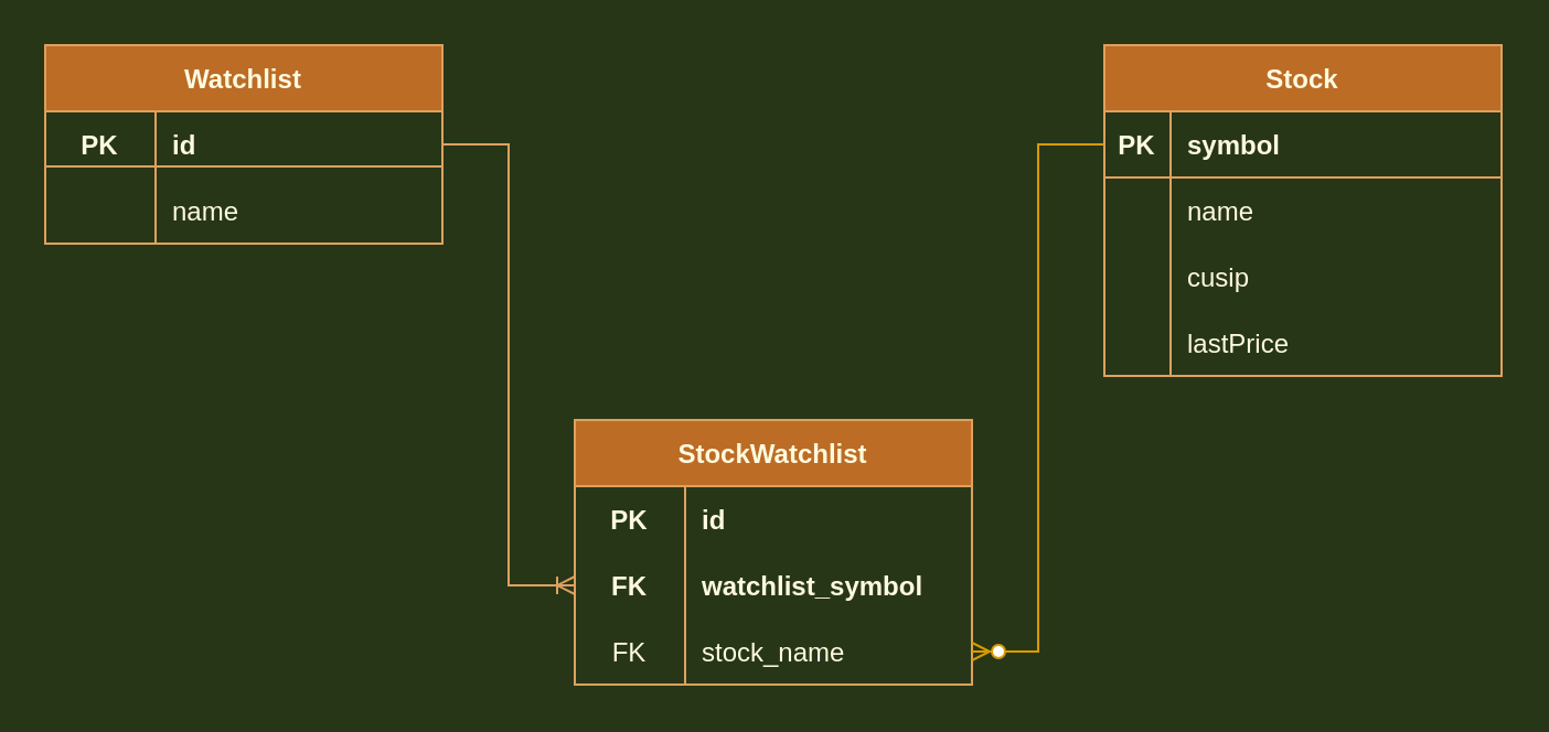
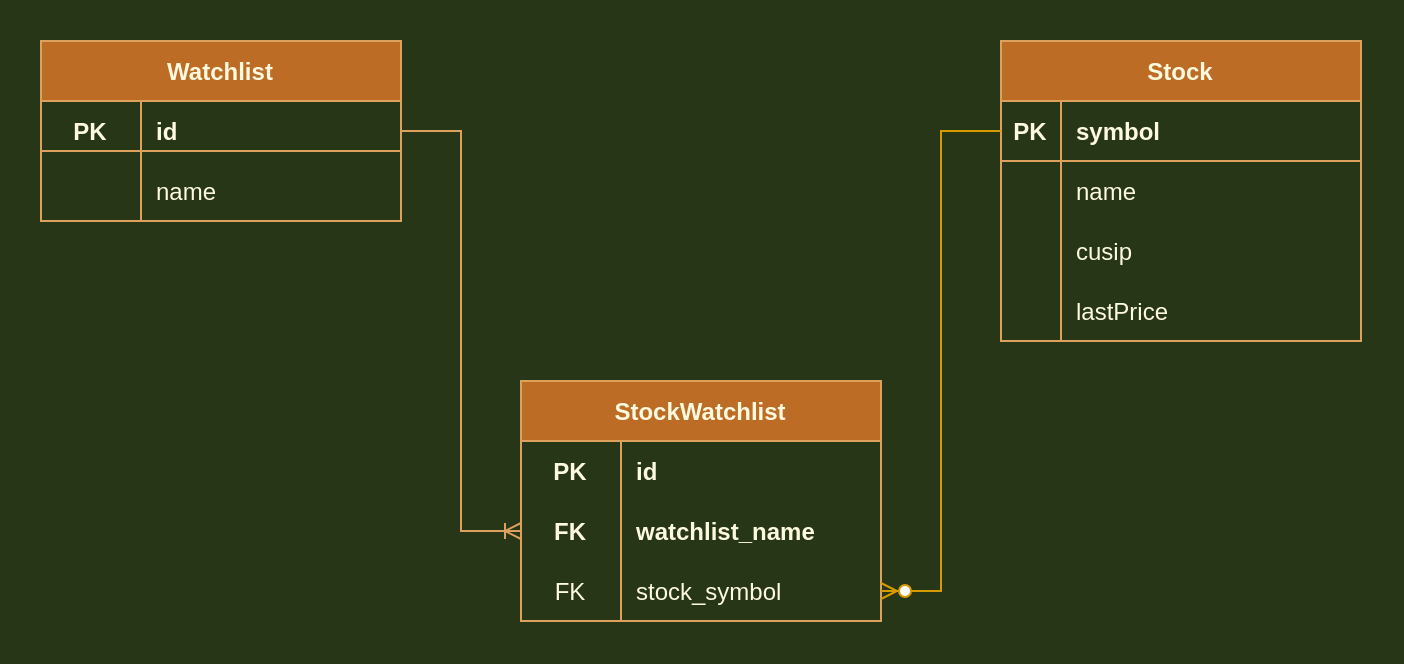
  <mxCell id="0" />
  <mxCell id="1" parent="0" />
  <mxCell id="2" value="Watchlist" style="shape=table;startSize=30;container=1;collapsible=1;childLayout=tableLayout;fixedRows=1;rowLines=0;fontStyle=1;align=center;resizeLast=1;fillColor=#BC6C25;strokeColor=#DDA15E;fontColor=#FEFAE0;" parent="1" vertex="1"><mxGeometry x="20" y="20" width="180" height="90" as="geometry" /></mxCell>
  <mxCell id="3" value="" style="shape=tableRow;horizontal=0;startSize=0;swimlaneHead=0;swimlaneBody=0;fillColor=none;collapsible=0;dropTarget=0;points=[[0,0.5],[1,0.5]];portConstraint=eastwest;top=0;left=0;right=0;bottom=0;strokeColor=#DDA15E;fontColor=#FEFAE0;" parent="2" vertex="1"><mxGeometry y="30" width="180" height="30" as="geometry" /></mxCell>
  <mxCell id="4" value="PK" style="shape=partialRectangle;connectable=0;fillColor=none;top=0;left=0;bottom=0;right=0;fontStyle=1;overflow=hidden;strokeColor=#DDA15E;fontColor=#FEFAE0;" parent="3" vertex="1"><mxGeometry width="50" height="30" as="geometry"><mxRectangle width="50" height="30" as="alternateBounds" /></mxGeometry></mxCell>
  <mxCell id="5" value="id" style="shape=partialRectangle;connectable=0;fillColor=none;top=0;left=0;bottom=0;right=0;align=left;spacingLeft=6;fontStyle=1;overflow=hidden;strokeColor=#DDA15E;fontColor=#FEFAE0;" parent="3" vertex="1"><mxGeometry x="50" width="130" height="30" as="geometry"><mxRectangle width="130" height="30" as="alternateBounds" /></mxGeometry></mxCell>
  <mxCell id="6" value="" style="shape=tableRow;horizontal=0;startSize=0;swimlaneHead=0;swimlaneBody=0;fillColor=none;collapsible=0;dropTarget=0;points=[[0,0.5],[1,0.5]];portConstraint=eastwest;top=0;left=0;right=0;bottom=0;strokeColor=#DDA15E;fontColor=#FEFAE0;" parent="2" vertex="1"><mxGeometry y="60" width="180" height="30" as="geometry" /></mxCell>
  <mxCell id="7" value="" style="shape=partialRectangle;connectable=0;fillColor=none;top=0;left=0;bottom=0;right=0;editable=1;overflow=hidden;strokeColor=#DDA15E;fontColor=#FEFAE0;" parent="6" vertex="1"><mxGeometry width="50" height="30" as="geometry"><mxRectangle width="50" height="30" as="alternateBounds" /></mxGeometry></mxCell>
  <mxCell id="8" value="name" style="shape=partialRectangle;connectable=0;fillColor=none;top=0;left=0;bottom=0;right=0;align=left;spacingLeft=6;overflow=hidden;strokeColor=#DDA15E;fontColor=#FEFAE0;" parent="6" vertex="1"><mxGeometry x="50" width="130" height="30" as="geometry"><mxRectangle width="130" height="30" as="alternateBounds" /></mxGeometry></mxCell>
  <mxCell id="9" value="" style="line;strokeWidth=1;rotatable=0;dashed=0;labelPosition=right;align=left;verticalAlign=middle;spacingTop=0;spacingLeft=6;points=[];portConstraint=eastwest;labelBackgroundColor=#283618;fillColor=#BC6C25;strokeColor=#DDA15E;fontColor=#FEFAE0;" parent="1" vertex="1"><mxGeometry x="20" y="70" width="180" height="10" as="geometry" /></mxCell>
  <mxCell id="10" value="Stock" style="shape=table;startSize=30;container=1;collapsible=1;childLayout=tableLayout;fixedRows=1;rowLines=0;fontStyle=1;align=center;resizeLast=1;fillColor=#BC6C25;strokeColor=#DDA15E;fontColor=#FEFAE0;" parent="1" vertex="1"><mxGeometry x="500" y="20" width="180" height="150" as="geometry" /></mxCell>
  <mxCell id="11" value="" style="shape=tableRow;horizontal=0;startSize=0;swimlaneHead=0;swimlaneBody=0;fillColor=none;collapsible=0;dropTarget=0;points=[[0,0.5],[1,0.5]];portConstraint=eastwest;top=0;left=0;right=0;bottom=1;strokeColor=#DDA15E;fontColor=#FEFAE0;" parent="10" vertex="1"><mxGeometry y="30" width="180" height="30" as="geometry" /></mxCell>
  <mxCell id="12" value="PK" style="shape=partialRectangle;connectable=0;fillColor=none;top=0;left=0;bottom=0;right=0;fontStyle=1;overflow=hidden;strokeColor=#DDA15E;fontColor=#FEFAE0;" parent="11" vertex="1"><mxGeometry width="30" height="30" as="geometry"><mxRectangle width="30" height="30" as="alternateBounds" /></mxGeometry></mxCell>
  <mxCell id="13" value="symbol" style="shape=partialRectangle;connectable=0;fillColor=none;top=0;left=0;bottom=0;right=0;align=left;spacingLeft=6;fontStyle=1;overflow=hidden;strokeColor=#DDA15E;fontColor=#FEFAE0;" parent="11" vertex="1"><mxGeometry x="30" width="150" height="30" as="geometry"><mxRectangle width="150" height="30" as="alternateBounds" /></mxGeometry></mxCell>
  <mxCell id="14" value="" style="shape=tableRow;horizontal=0;startSize=0;swimlaneHead=0;swimlaneBody=0;fillColor=none;collapsible=0;dropTarget=0;points=[[0,0.5],[1,0.5]];portConstraint=eastwest;top=0;left=0;right=0;bottom=0;strokeColor=#DDA15E;fontColor=#FEFAE0;" parent="10" vertex="1"><mxGeometry y="60" width="180" height="30" as="geometry" /></mxCell>
  <mxCell id="15" value="" style="shape=partialRectangle;connectable=0;fillColor=none;top=0;left=0;bottom=0;right=0;editable=1;overflow=hidden;strokeColor=#DDA15E;fontColor=#FEFAE0;" parent="14" vertex="1"><mxGeometry width="30" height="30" as="geometry"><mxRectangle width="30" height="30" as="alternateBounds" /></mxGeometry></mxCell>
  <mxCell id="16" value="name" style="shape=partialRectangle;connectable=0;fillColor=none;top=0;left=0;bottom=0;right=0;align=left;spacingLeft=6;overflow=hidden;strokeColor=#DDA15E;fontColor=#FEFAE0;" parent="14" vertex="1"><mxGeometry x="30" width="150" height="30" as="geometry"><mxRectangle width="150" height="30" as="alternateBounds" /></mxGeometry></mxCell>
  <mxCell id="17" value="" style="shape=tableRow;horizontal=0;startSize=0;swimlaneHead=0;swimlaneBody=0;fillColor=none;collapsible=0;dropTarget=0;points=[[0,0.5],[1,0.5]];portConstraint=eastwest;top=0;left=0;right=0;bottom=0;strokeColor=#DDA15E;fontColor=#FEFAE0;" parent="10" vertex="1"><mxGeometry y="90" width="180" height="30" as="geometry" /></mxCell>
  <mxCell id="18" value="" style="shape=partialRectangle;connectable=0;fillColor=none;top=0;left=0;bottom=0;right=0;editable=1;overflow=hidden;strokeColor=#DDA15E;fontColor=#FEFAE0;" parent="17" vertex="1"><mxGeometry width="30" height="30" as="geometry"><mxRectangle width="30" height="30" as="alternateBounds" /></mxGeometry></mxCell>
  <mxCell id="19" value="cusip" style="shape=partialRectangle;connectable=0;fillColor=none;top=0;left=0;bottom=0;right=0;align=left;spacingLeft=6;overflow=hidden;strokeColor=#DDA15E;fontColor=#FEFAE0;" parent="17" vertex="1"><mxGeometry x="30" width="150" height="30" as="geometry"><mxRectangle width="150" height="30" as="alternateBounds" /></mxGeometry></mxCell>
  <mxCell id="20" style="shape=tableRow;horizontal=0;startSize=0;swimlaneHead=0;swimlaneBody=0;fillColor=none;collapsible=0;dropTarget=0;points=[[0,0.5],[1,0.5]];portConstraint=eastwest;top=0;left=0;right=0;bottom=0;strokeColor=#DDA15E;fontColor=#FEFAE0;" parent="10" vertex="1"><mxGeometry y="120" width="180" height="30" as="geometry" /></mxCell>
  <mxCell id="21" style="shape=partialRectangle;connectable=0;fillColor=none;top=0;left=0;bottom=0;right=0;editable=1;overflow=hidden;strokeColor=#DDA15E;fontColor=#FEFAE0;" parent="20" vertex="1"><mxGeometry width="30" height="30" as="geometry"><mxRectangle width="30" height="30" as="alternateBounds" /></mxGeometry></mxCell>
  <mxCell id="22" value="lastPrice" style="shape=partialRectangle;connectable=0;fillColor=none;top=0;left=0;bottom=0;right=0;align=left;spacingLeft=6;overflow=hidden;strokeColor=#DDA15E;fontColor=#FEFAE0;" parent="20" vertex="1"><mxGeometry x="30" width="150" height="30" as="geometry"><mxRectangle width="150" height="30" as="alternateBounds" /></mxGeometry></mxCell>
  <mxCell id="23" value="StockWatchlist" style="shape=table;startSize=30;container=1;collapsible=1;childLayout=tableLayout;fixedRows=1;rowLines=0;fontStyle=1;align=center;resizeLast=1;fillColor=#BC6C25;strokeColor=#DDA15E;fontColor=#FEFAE0;" parent="1" vertex="1"><mxGeometry x="260" y="190" width="180" height="120" as="geometry" /></mxCell>
  <mxCell id="24" value="" style="shape=tableRow;horizontal=0;startSize=0;swimlaneHead=0;swimlaneBody=0;fillColor=none;collapsible=0;dropTarget=0;points=[[0,0.5],[1,0.5]];portConstraint=eastwest;top=0;left=0;right=0;bottom=0;strokeColor=#DDA15E;fontColor=#FEFAE0;" parent="23" vertex="1"><mxGeometry y="30" width="180" height="30" as="geometry" /></mxCell>
  <mxCell id="25" value="PK" style="shape=partialRectangle;connectable=0;fillColor=none;top=0;left=0;bottom=0;right=0;fontStyle=1;overflow=hidden;strokeColor=#DDA15E;fontColor=#FEFAE0;" parent="24" vertex="1"><mxGeometry width="50" height="30" as="geometry"><mxRectangle width="50" height="30" as="alternateBounds" /></mxGeometry></mxCell>
  <mxCell id="26" value="id" style="shape=partialRectangle;connectable=0;fillColor=none;top=0;left=0;bottom=0;right=0;align=left;spacingLeft=6;fontStyle=1;overflow=hidden;strokeColor=#DDA15E;fontColor=#FEFAE0;" parent="24" vertex="1"><mxGeometry x="50" width="130" height="30" as="geometry"><mxRectangle width="130" height="30" as="alternateBounds" /></mxGeometry></mxCell>
  <mxCell id="27" style="shape=tableRow;horizontal=0;startSize=0;swimlaneHead=0;swimlaneBody=0;fillColor=none;collapsible=0;dropTarget=0;points=[[0,0.5],[1,0.5]];portConstraint=eastwest;top=0;left=0;right=0;bottom=0;strokeColor=#DDA15E;fontColor=#FEFAE0;" parent="23" vertex="1"><mxGeometry y="60" width="180" height="30" as="geometry" /></mxCell>
  <mxCell id="28" value="FK" style="shape=partialRectangle;connectable=0;fillColor=none;top=0;left=0;bottom=0;right=0;fontStyle=1;overflow=hidden;strokeColor=#DDA15E;fontColor=#FEFAE0;" parent="27" vertex="1"><mxGeometry width="50" height="30" as="geometry"><mxRectangle width="50" height="30" as="alternateBounds" /></mxGeometry></mxCell>
- <mxCell id="29" value="watchlist_symbol" style="shape=partialRectangle;connectable=0;fillColor=none;top=0;left=0;bottom=0;right=0;align=left;spacingLeft=6;fontStyle=1;overflow=hidden;strokeColor=#DDA15E;fontColor=#FEFAE0;" parent="27" vertex="1"><mxGeometry x="50" width="130" height="30" as="geometry"><mxRectangle width="130" height="30" as="alternateBounds" /></mxGeometry></mxCell>
+ <mxCell id="29" value="watchlist_name" style="shape=partialRectangle;connectable=0;fillColor=none;top=0;left=0;bottom=0;right=0;align=left;spacingLeft=6;fontStyle=1;overflow=hidden;strokeColor=#DDA15E;fontColor=#FEFAE0;" parent="27" vertex="1"><mxGeometry x="50" width="130" height="30" as="geometry"><mxRectangle width="130" height="30" as="alternateBounds" /></mxGeometry></mxCell>
  <mxCell id="30" value="" style="shape=tableRow;horizontal=0;startSize=0;swimlaneHead=0;swimlaneBody=0;fillColor=none;collapsible=0;dropTarget=0;points=[[0,0.5],[1,0.5]];portConstraint=eastwest;top=0;left=0;right=0;bottom=0;strokeColor=#DDA15E;fontColor=#FEFAE0;" parent="23" vertex="1"><mxGeometry y="90" width="180" height="30" as="geometry" /></mxCell>
  <mxCell id="31" value="FK" style="shape=partialRectangle;connectable=0;fillColor=none;top=0;left=0;bottom=0;right=0;editable=1;overflow=hidden;strokeColor=#DDA15E;fontColor=#FEFAE0;" parent="30" vertex="1"><mxGeometry width="50" height="30" as="geometry"><mxRectangle width="50" height="30" as="alternateBounds" /></mxGeometry></mxCell>
- <mxCell id="32" value="stock_name" style="shape=partialRectangle;connectable=0;fillColor=none;top=0;left=0;bottom=0;right=0;align=left;spacingLeft=6;overflow=hidden;strokeColor=#DDA15E;fontColor=#FEFAE0;" parent="30" vertex="1"><mxGeometry x="50" width="130" height="30" as="geometry"><mxRectangle width="130" height="30" as="alternateBounds" /></mxGeometry></mxCell>
+ <mxCell id="32" value="stock_symbol" style="shape=partialRectangle;connectable=0;fillColor=none;top=0;left=0;bottom=0;right=0;align=left;spacingLeft=6;overflow=hidden;strokeColor=#DDA15E;fontColor=#FEFAE0;" parent="30" vertex="1"><mxGeometry x="50" width="130" height="30" as="geometry"><mxRectangle width="130" height="30" as="alternateBounds" /></mxGeometry></mxCell>
  <mxCell id="33" value="" style="edgeStyle=entityRelationEdgeStyle;fontSize=12;html=1;endArrow=ERzeroToMany;endFill=1;rounded=0;fillColor=#ffe6cc;strokeColor=#d79b00;" parent="1" source="11" target="30" edge="1"><mxGeometry width="100" height="100" relative="1" as="geometry"><mxPoint x="430" y="110" as="sourcePoint" /><mxPoint x="360" y="30" as="targetPoint" /></mxGeometry></mxCell>
  <mxCell id="34" value="" style="edgeStyle=entityRelationEdgeStyle;fontSize=12;html=1;endArrow=ERoneToMany;rounded=0;labelBackgroundColor=#283618;strokeColor=#DDA15E;fontColor=#FEFAE0;" parent="1" source="3" target="27" edge="1"><mxGeometry width="100" height="100" relative="1" as="geometry"><mxPoint x="270" y="-65" as="sourcePoint" /><mxPoint x="180" y="145" as="targetPoint" /></mxGeometry></mxCell>
